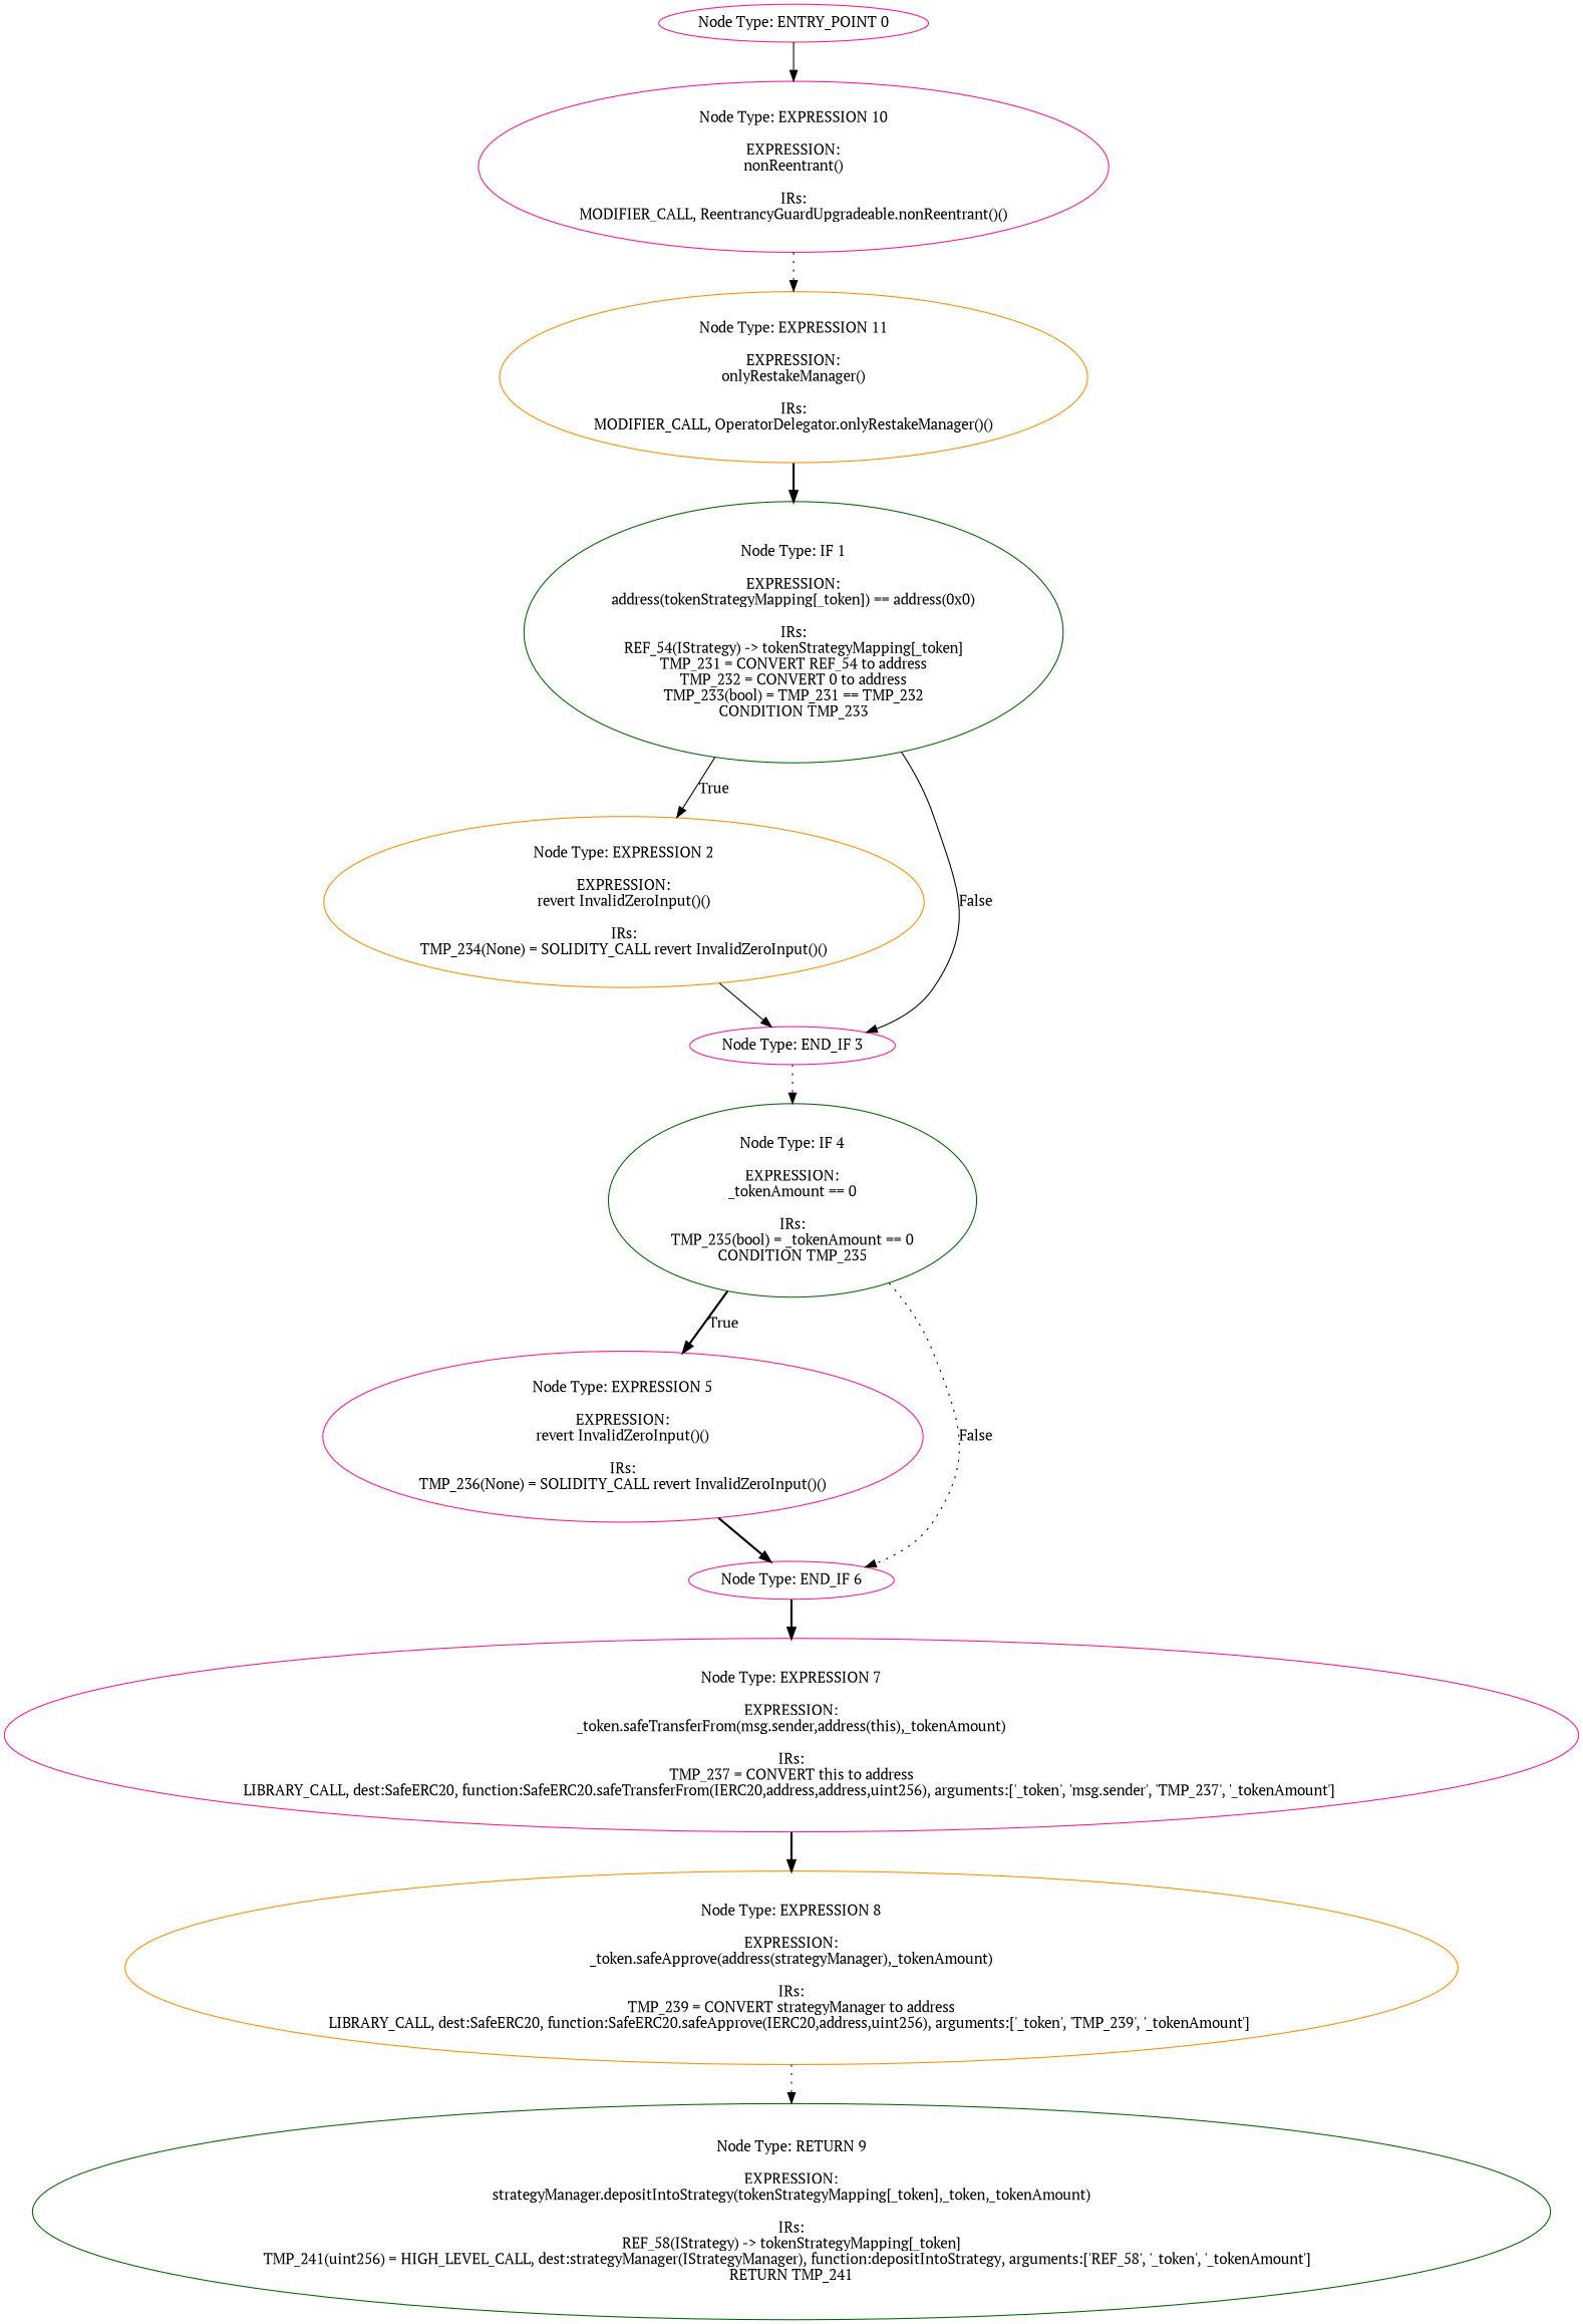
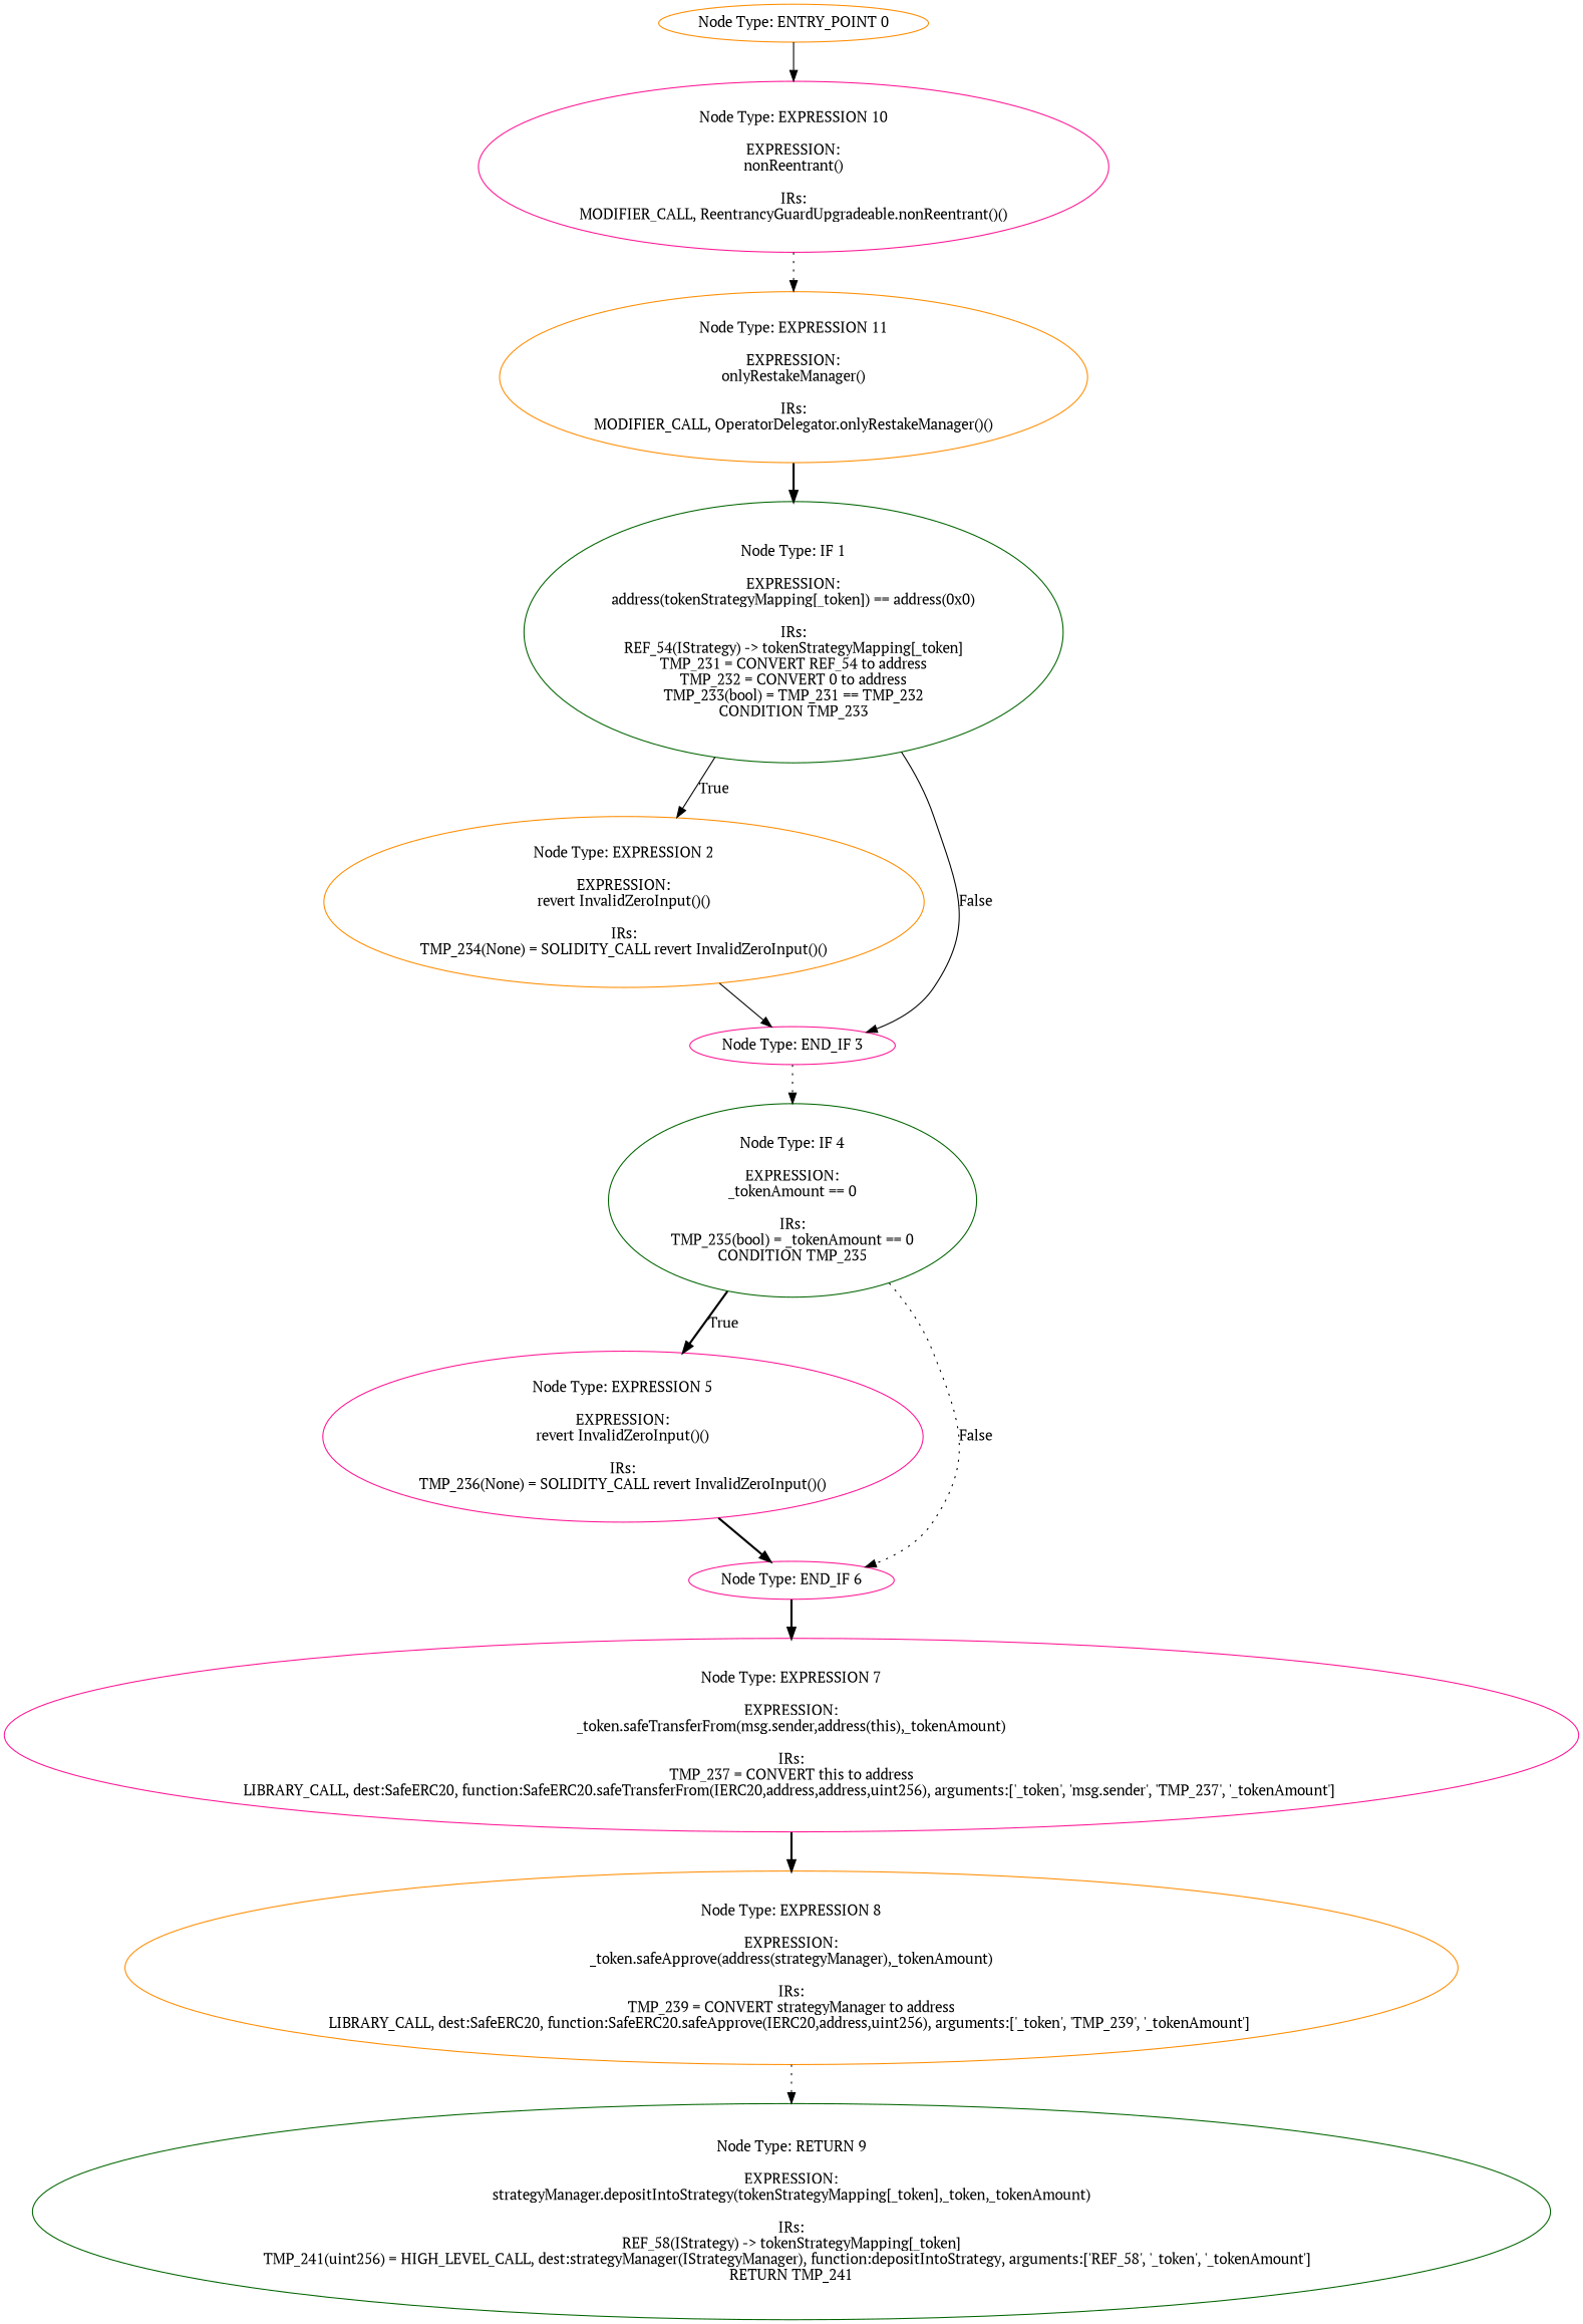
  digraph {
    fontname="PT Serif"
    node [color=deeppink fontname="PT Serif"]
    edge [style=bold fontname="PT Serif"]
-   n1 [label="Node Type: ENTRY_POINT 0\n"]
+   n1 [label="Node Type: ENTRY_POINT 0\n" color=darkorange]
    n2 [label="Node Type: EXPRESSION 10\n\nEXPRESSION:\nnonReentrant()\n\nIRs:\nMODIFIER_CALL, ReentrancyGuardUpgradeable.nonReentrant()()"]
    n3 [label="Node Type: EXPRESSION 11\n\nEXPRESSION:\nonlyRestakeManager()\n\nIRs:\nMODIFIER_CALL, OperatorDelegator.onlyRestakeManager()()" color=darkorange]
    n4 [label="Node Type: IF 1\n\nEXPRESSION:\naddress(tokenStrategyMapping[_token]) == address(0x0)\n\nIRs:\nREF_54(IStrategy) -> tokenStrategyMapping[_token]\nTMP_231 = CONVERT REF_54 to address\nTMP_232 = CONVERT 0 to address\nTMP_233(bool) = TMP_231 == TMP_232\nCONDITION TMP_233" color=darkgreen]
    n5 [label="Node Type: EXPRESSION 2\n\nEXPRESSION:\nrevert InvalidZeroInput()()\n\nIRs:\nTMP_234(None) = SOLIDITY_CALL revert InvalidZeroInput()()" color=darkorange]
    n6 [label="Node Type: END_IF 3\n"]
    n7 [label="Node Type: IF 4\n\nEXPRESSION:\n_tokenAmount == 0\n\nIRs:\nTMP_235(bool) = _tokenAmount == 0\nCONDITION TMP_235" color=darkgreen]
    n8 [label="Node Type: EXPRESSION 5\n\nEXPRESSION:\nrevert InvalidZeroInput()()\n\nIRs:\nTMP_236(None) = SOLIDITY_CALL revert InvalidZeroInput()()"]
    n9 [label="Node Type: END_IF 6\n"]
    n10 [label="Node Type: EXPRESSION 7\n\nEXPRESSION:\n_token.safeTransferFrom(msg.sender,address(this),_tokenAmount)\n\nIRs:\nTMP_237 = CONVERT this to address\nLIBRARY_CALL, dest:SafeERC20, function:SafeERC20.safeTransferFrom(IERC20,address,address,uint256), arguments:['_token', 'msg.sender', 'TMP_237', '_tokenAmount'] "]
    n11 [label="Node Type: EXPRESSION 8\n\nEXPRESSION:\n_token.safeApprove(address(strategyManager),_tokenAmount)\n\nIRs:\nTMP_239 = CONVERT strategyManager to address\nLIBRARY_CALL, dest:SafeERC20, function:SafeERC20.safeApprove(IERC20,address,uint256), arguments:['_token', 'TMP_239', '_tokenAmount'] " color=darkorange]
    n12 [label="Node Type: RETURN 9\n\nEXPRESSION:\nstrategyManager.depositIntoStrategy(tokenStrategyMapping[_token],_token,_tokenAmount)\n\nIRs:\nREF_58(IStrategy) -> tokenStrategyMapping[_token]\nTMP_241(uint256) = HIGH_LEVEL_CALL, dest:strategyManager(IStrategyManager), function:depositIntoStrategy, arguments:['REF_58', '_token', '_tokenAmount']  \nRETURN TMP_241" color=darkgreen]
    n1 -> n2 [style=solid]
    n2 -> n3 [style=dotted]
    n3 -> n4
    n4 -> n5 [label=True style=solid]
    n4 -> n6 [label=False style=solid]
    n5 -> n6 [style=solid]
    n6 -> n7 [style=dotted]
    n7 -> n8 [label=True]
    n7 -> n9 [label=False style=dotted]
    n8 -> n9
    n9 -> n10
    n10 -> n11
    n11 -> n12 [style=dotted]
  }
